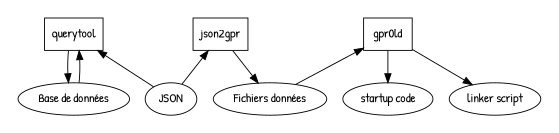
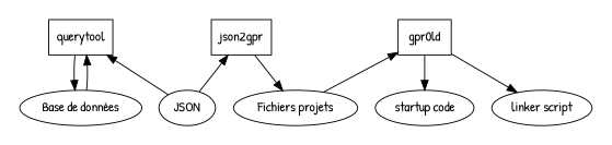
  digraph {
    fontname="Patrick Hand"
    node [fontname="Patrick Hand"]
    edge [fontname="Patrick Hand"]
    n1 [label=gpr0ld shape=box]
    json2gpr [shape=box]
    querytool [shape=box]
    n4 [label=JSON]
-   n5 [label="Fichiers données"]
+   n5 [label="Fichiers projets"]
    n6 [label="Base de données"]
    n7 [label="startup code"]
    n8 [label="linker script"]
    subgraph cluster_1 {
      labelloc=t
      penwidth=0
      n7
      n8
      subgraph sub_2 {
        labelloc=t
        penwidth=0
        rank=same
        n1
        json2gpr
        querytool
      }
      subgraph sub_3 {
        labelloc=t
        penwidth=0
        rank=same
        n4
        n5
        n6
      }
    }
    n1 -> n7
    n1 -> n8
    json2gpr -> n5
    querytool -> n6
    n4 -> json2gpr
    n4 -> querytool
    n5 -> n1
    n6 -> querytool
  }
